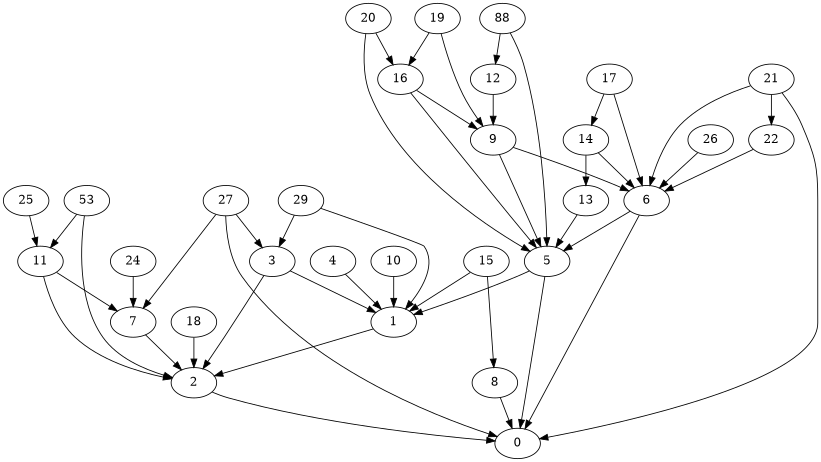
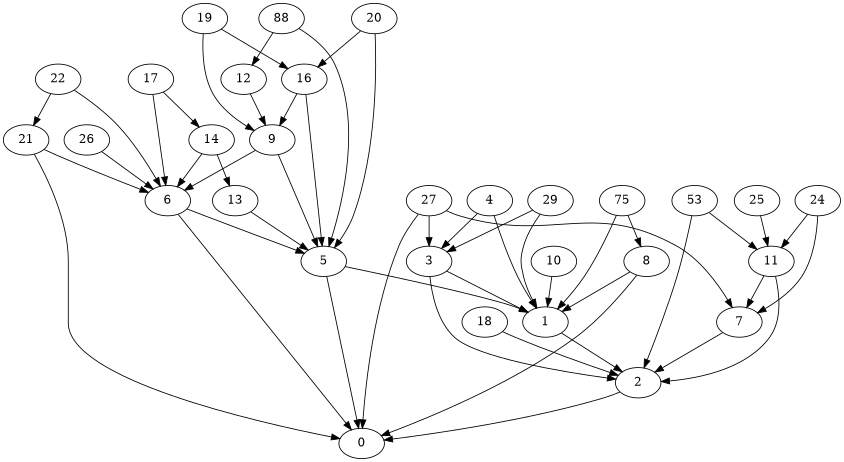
  digraph {
    1
    2
    0
    3
    4
    5
    6
    7
    8
    9
    10
    11
    12
    13
    14
-   15
+   15 [label=75]
    16
    17
    18
    19
    20
    21
    22
    n24 [label=53]
    24
    25
    26
    27
    n29 [label=88]
    29
    1 -> 2
    2 -> 0
    3 -> 1
    3 -> 2
    4 -> 1
+   4 -> 3
    5 -> 1
    5 -> 0
    6 -> 0
    6 -> 5
    7 -> 2
+   8 -> 1
    8 -> 0
    9 -> 5
    9 -> 6
    10 -> 1
    11 -> 2
    11 -> 7
    12 -> 9
    13 -> 5
    14 -> 6
    14 -> 13
    15 -> 1
    15 -> 8
    16 -> 5
    16 -> 9
    17 -> 6
    17 -> 14
    18 -> 2
    19 -> 9
    19 -> 16
    20 -> 5
    20 -> 16
    21 -> 0
    21 -> 6
    22 -> 6
-   21 -> 22
+   22 -> 21
    n24 -> 2
    n24 -> 11
    24 -> 7
+   24 -> 11
    25 -> 11
    26 -> 6
    27 -> 0
    27 -> 3
    27 -> 7
    n29 -> 5
    n29 -> 12
    29 -> 1
    29 -> 3
  }
